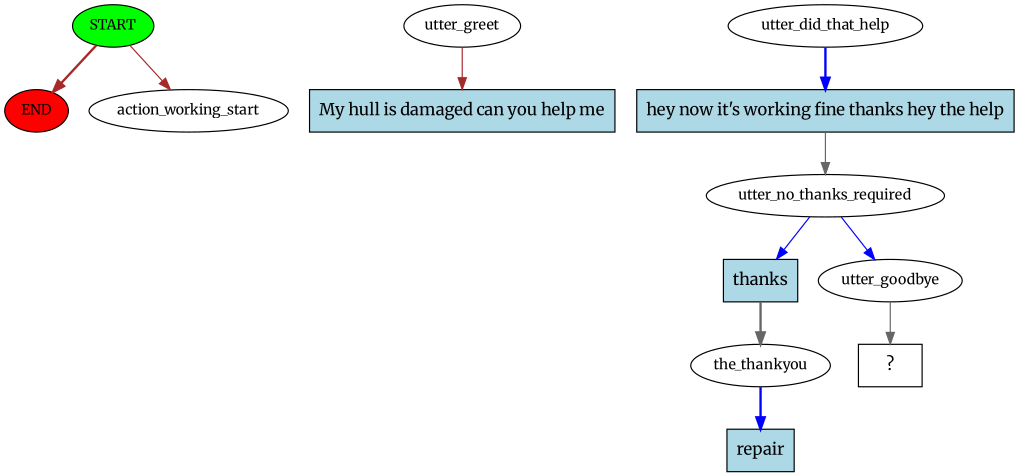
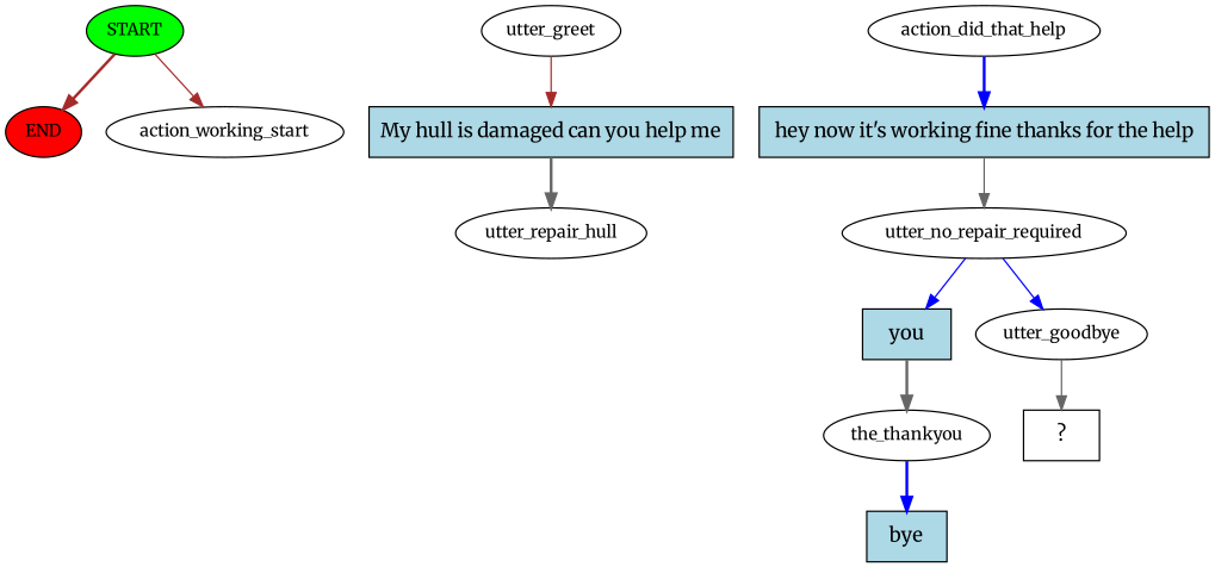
  digraph {
    fontname=Merriweather
    node [fontname=Merriweather fontsize=12]
    edge [color=gray40 fontname=Merriweather style=solid]
    n1 [fillcolor=green label=START style=filled]
    n2 [fillcolor=red label=END style=filled]
    n3 [label=action_working_start]
    n4 [label=utter_greet]
    n5 [fillcolor=lightblue label="My hull is damaged can you help me" shape=rect style=filled fontsize=""]
-   n7 [label=utter_did_that_help]
-   n8 [fillcolor=lightblue label="hey now it's working fine thanks hey the help" shape=rect style=filled fontsize=""]
-   n9 [label=utter_no_thanks_required]
-   n10 [fillcolor=lightblue label=thanks shape=rect style=filled fontsize=""]
+   n6 [label=utter_repair_hull]
+   n7 [label=action_did_that_help]
+   n8 [fillcolor=lightblue label="hey now it's working fine thanks for the help" shape=rect style=filled fontsize=""]
+   n9 [label=utter_no_repair_required]
+   n10 [fillcolor=lightblue label=you shape=rect style=filled fontsize=""]
    n11 [label=utter_goodbye]
    n12 [label=the_thankyou]
-   n13 [fillcolor=lightblue label=repair shape=rect style=filled fontsize=""]
+   n13 [fillcolor=lightblue label=bye shape=rect style=filled fontsize=""]
    n14 [label="  ?  " shape=rect fontsize=""]
    n1 -> n2 [color=brown style=bold]
    n1 -> n3 [color=brown]
    n4 -> n5 [color=brown]
+   n5 -> n6 [style=bold]
    n7 -> n8 [color=blue style=bold]
    n8 -> n9
    n9 -> n10 [color=blue]
    n9 -> n11 [color=blue]
    n10 -> n12 [style=bold]
    n11 -> n14
    n12 -> n13 [color=blue style=bold]
  }
